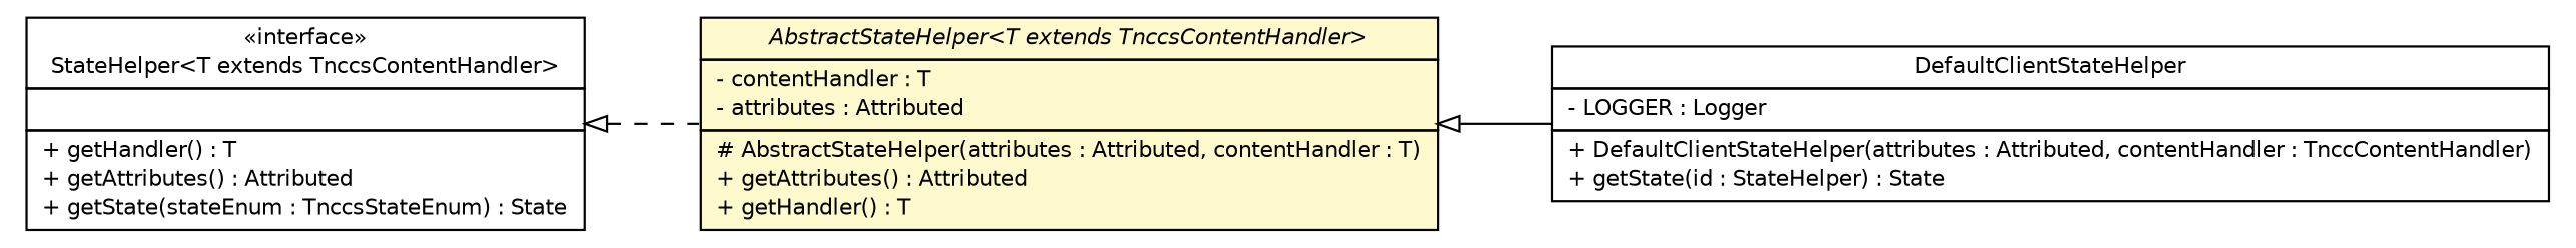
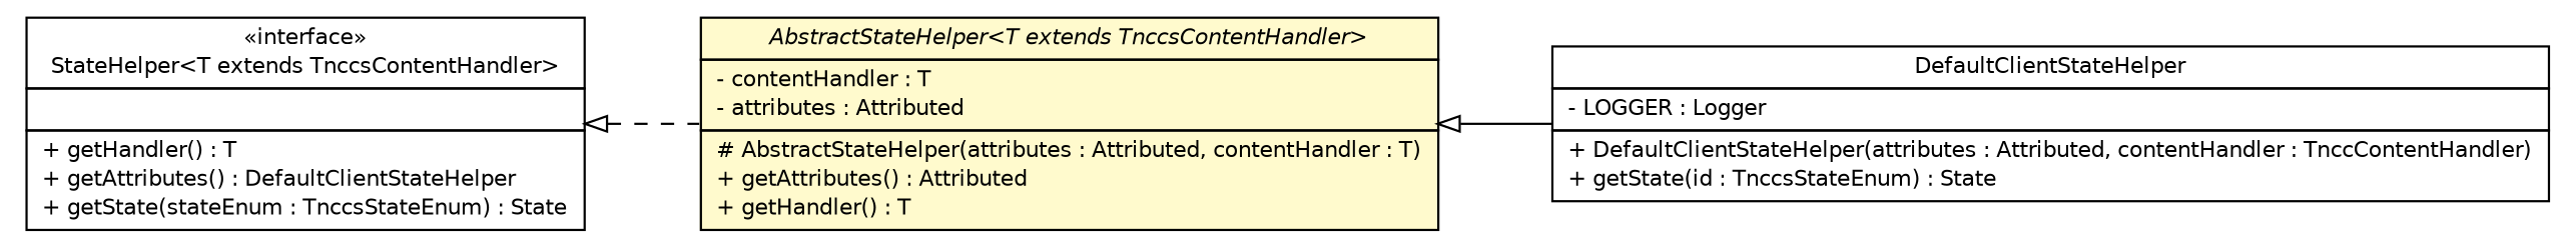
  digraph {
    nodesep=0.25
    rankdir=LR
    ranksep=0.5
    node [fontcolor=black fontname=Helvetica fontsize=10.0 shape=plaintext]
    edge [arrowtail=empty dir=back fontname=Helvetica fontsize=10 headport=p labelfontname=Helvetica labelfontsize=10 tailport=p]
    n1 [label=<<table title="de.hsbremen.tc.tnc.tnccs.session.statemachine.AbstractStateHelper" border="0" cellborder="1" cellspacing="0" cellpadding="2" port="p" bgcolor="lemonChiffon" href="./AbstractStateHelper.html"> 		<tr><td><table border="0" cellspacing="0" cellpadding="1"> <tr><td align="center" balign="center"><font face="Helvetica-Oblique"> AbstractStateHelper&lt;T extends TnccsContentHandler&gt; </font></td></tr> 		</table></td></tr> 		<tr><td><table border="0" cellspacing="0" cellpadding="1"> <tr><td align="left" balign="left"> - contentHandler : T </td></tr> <tr><td align="left" balign="left"> - attributes : Attributed </td></tr> 		</table></td></tr> 		<tr><td><table border="0" cellspacing="0" cellpadding="1"> <tr><td align="left" balign="left"> # AbstractStateHelper(attributes : Attributed, contentHandler : T) </td></tr> <tr><td align="left" balign="left"> + getAttributes() : Attributed </td></tr> <tr><td align="left" balign="left"> + getHandler() : T </td></tr> 		</table></td></tr> 		</table>>]
-   n2 [label=<<table title="de.hsbremen.tc.tnc.tnccs.session.statemachine.simple.DefaultClientStateHelper" border="0" cellborder="1" cellspacing="0" cellpadding="2" port="p" href="./simple/DefaultClientStateHelper.html"> 		<tr><td><table border="0" cellspacing="0" cellpadding="1"> <tr><td align="center" balign="center"> DefaultClientStateHelper </td></tr> 		</table></td></tr> 		<tr><td><table border="0" cellspacing="0" cellpadding="1"> <tr><td align="left" balign="left"> - LOGGER : Logger </td></tr> 		</table></td></tr> 		<tr><td><table border="0" cellspacing="0" cellpadding="1"> <tr><td align="left" balign="left"> + DefaultClientStateHelper(attributes : Attributed, contentHandler : TnccContentHandler) </td></tr> <tr><td align="left" balign="left"> + getState(id : StateHelper) : State </td></tr> 		</table></td></tr> 		</table>>]
-   n3 [label=<<table title="de.hsbremen.tc.tnc.tnccs.session.statemachine.StateHelper" border="0" cellborder="1" cellspacing="0" cellpadding="2" port="p" href="./StateHelper.html"> 		<tr><td><table border="0" cellspacing="0" cellpadding="1"> <tr><td align="center" balign="center"> &#171;interface&#187; </td></tr> <tr><td align="center" balign="center"> StateHelper&lt;T extends TnccsContentHandler&gt; </td></tr> 		</table></td></tr> 		<tr><td><table border="0" cellspacing="0" cellpadding="1"> <tr><td align="left" balign="left">  </td></tr> 		</table></td></tr> 		<tr><td><table border="0" cellspacing="0" cellpadding="1"> <tr><td align="left" balign="left"> + getHandler() : T </td></tr> <tr><td align="left" balign="left"> + getAttributes() : Attributed </td></tr> <tr><td align="left" balign="left"> + getState(stateEnum : TnccsStateEnum) : State </td></tr> 		</table></td></tr> 		</table>>]
+   n2 [label=<<table title="de.hsbremen.tc.tnc.tnccs.session.statemachine.simple.DefaultClientStateHelper" border="0" cellborder="1" cellspacing="0" cellpadding="2" port="p" href="./simple/DefaultClientStateHelper.html"> 		<tr><td><table border="0" cellspacing="0" cellpadding="1"> <tr><td align="center" balign="center"> DefaultClientStateHelper </td></tr> 		</table></td></tr> 		<tr><td><table border="0" cellspacing="0" cellpadding="1"> <tr><td align="left" balign="left"> - LOGGER : Logger </td></tr> 		</table></td></tr> 		<tr><td><table border="0" cellspacing="0" cellpadding="1"> <tr><td align="left" balign="left"> + DefaultClientStateHelper(attributes : Attributed, contentHandler : TnccContentHandler) </td></tr> <tr><td align="left" balign="left"> + getState(id : TnccsStateEnum) : State </td></tr> 		</table></td></tr> 		</table>>]
+   n3 [label=<<table title="de.hsbremen.tc.tnc.tnccs.session.statemachine.StateHelper" border="0" cellborder="1" cellspacing="0" cellpadding="2" port="p" href="./StateHelper.html"> 		<tr><td><table border="0" cellspacing="0" cellpadding="1"> <tr><td align="center" balign="center"> &#171;interface&#187; </td></tr> <tr><td align="center" balign="center"> StateHelper&lt;T extends TnccsContentHandler&gt; </td></tr> 		</table></td></tr> 		<tr><td><table border="0" cellspacing="0" cellpadding="1"> <tr><td align="left" balign="left">  </td></tr> 		</table></td></tr> 		<tr><td><table border="0" cellspacing="0" cellpadding="1"> <tr><td align="left" balign="left"> + getHandler() : T </td></tr> <tr><td align="left" balign="left"> + getAttributes() : DefaultClientStateHelper </td></tr> <tr><td align="left" balign="left"> + getState(stateEnum : TnccsStateEnum) : State </td></tr> 		</table></td></tr> 		</table>>]
    n1 -> n2
    n3 -> n1 [style=dashed]
  }
